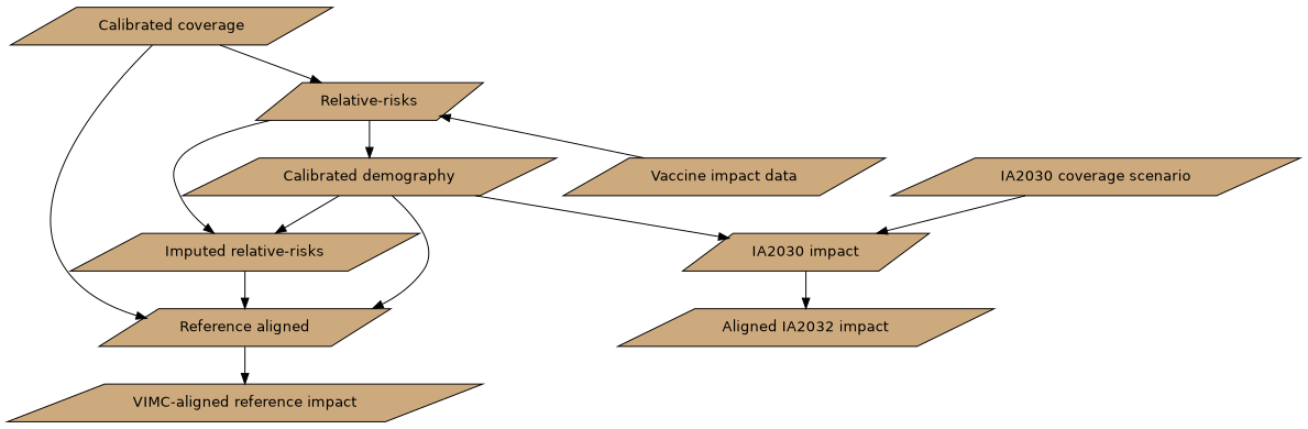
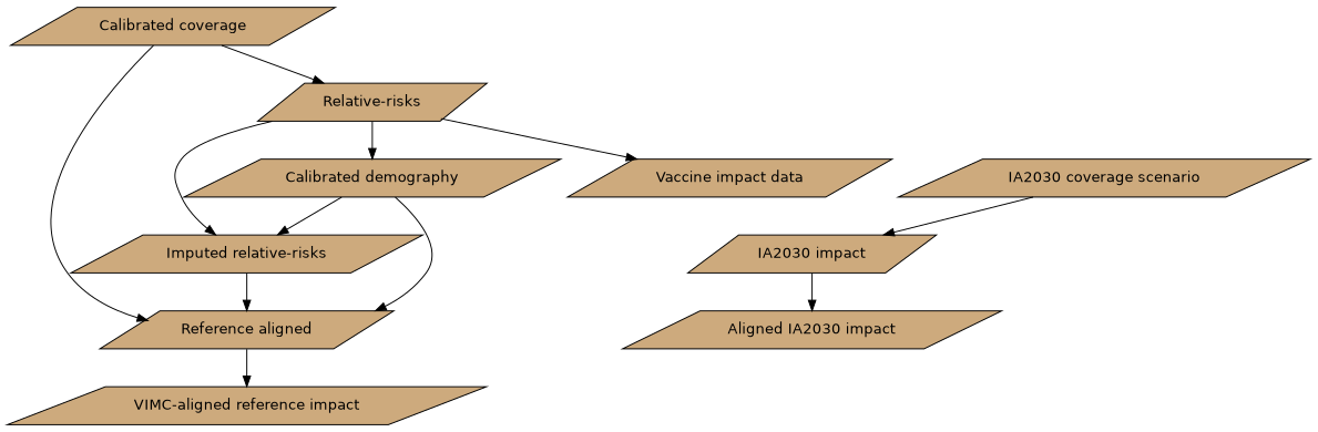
  digraph {
    fontname=Helvetica
    fontsize=20
    node [fillcolor=burlywood3 fontname=Helvetica fontsize=14 shape=parallelogram style=filled]
    "Calibrated demography"
    "Imputed relative-risks"
    n3 [label="Reference aligned"]
    "IA2030 impact"
    "Relative-risks"
    "VIMC-aligned reference impact"
-   "Aligned IA2030 impact" [label="Aligned IA2032 impact"]
+   "Aligned IA2030 impact"
    n8 [label="Calibrated coverage"]
    "IA2030 coverage scenario"
    "Vaccine impact data"
    "Calibrated demography" -> "Imputed relative-risks"
    "Calibrated demography" -> n3
-   "Calibrated demography" -> "IA2030 impact"
    "Imputed relative-risks" -> n3
    n3 -> "VIMC-aligned reference impact"
    "IA2030 impact" -> "Aligned IA2030 impact"
    "Relative-risks" -> "Calibrated demography"
    "Relative-risks" -> "Imputed relative-risks"
    n8 -> n3
    n8 -> "Relative-risks"
    "IA2030 coverage scenario" -> "IA2030 impact"
-   "Vaccine impact data" -> "Relative-risks"
+   "Relative-risks" -> "Vaccine impact data"
  }
